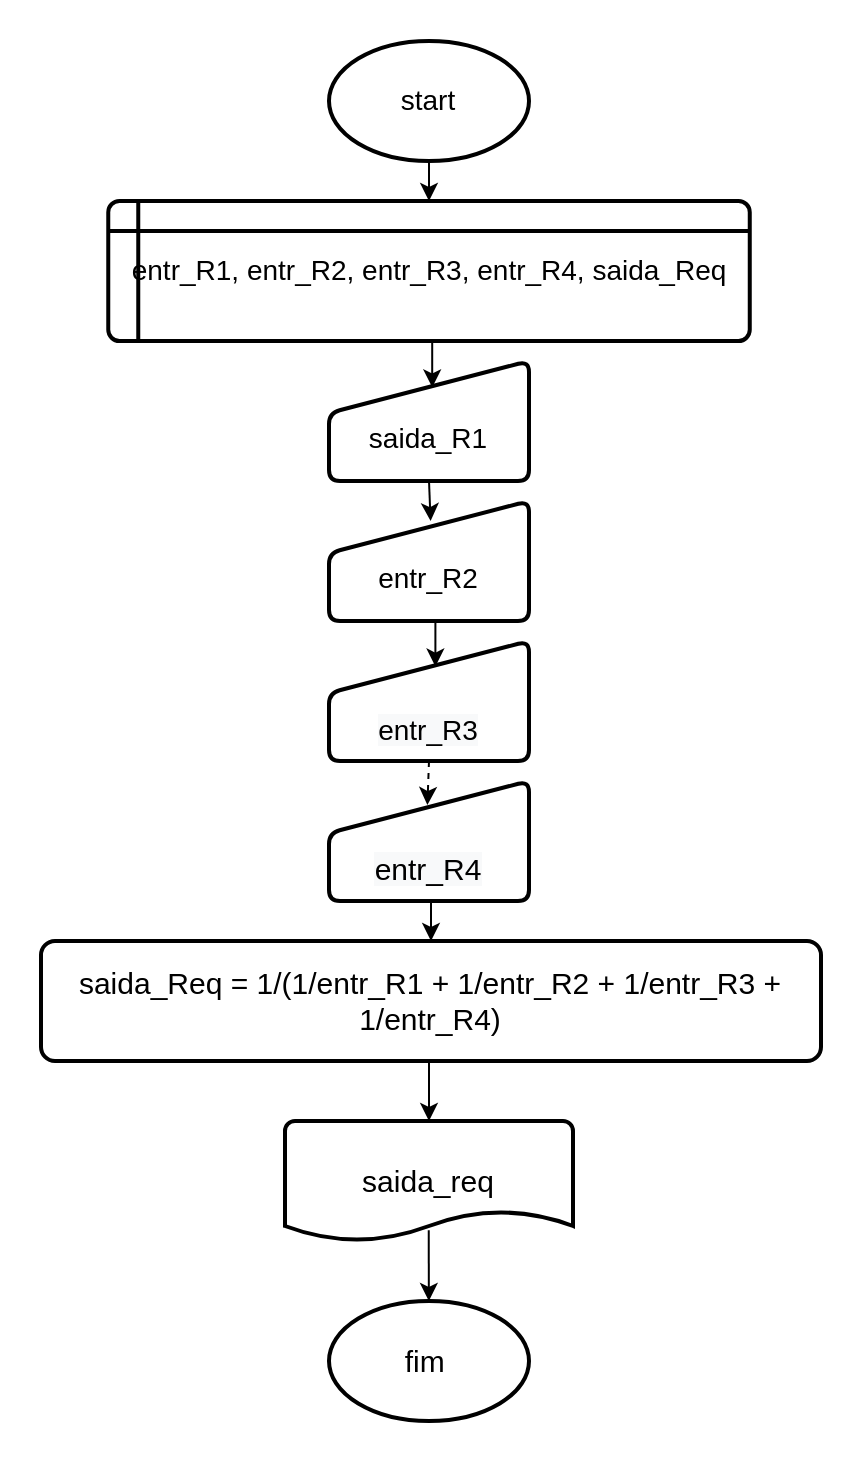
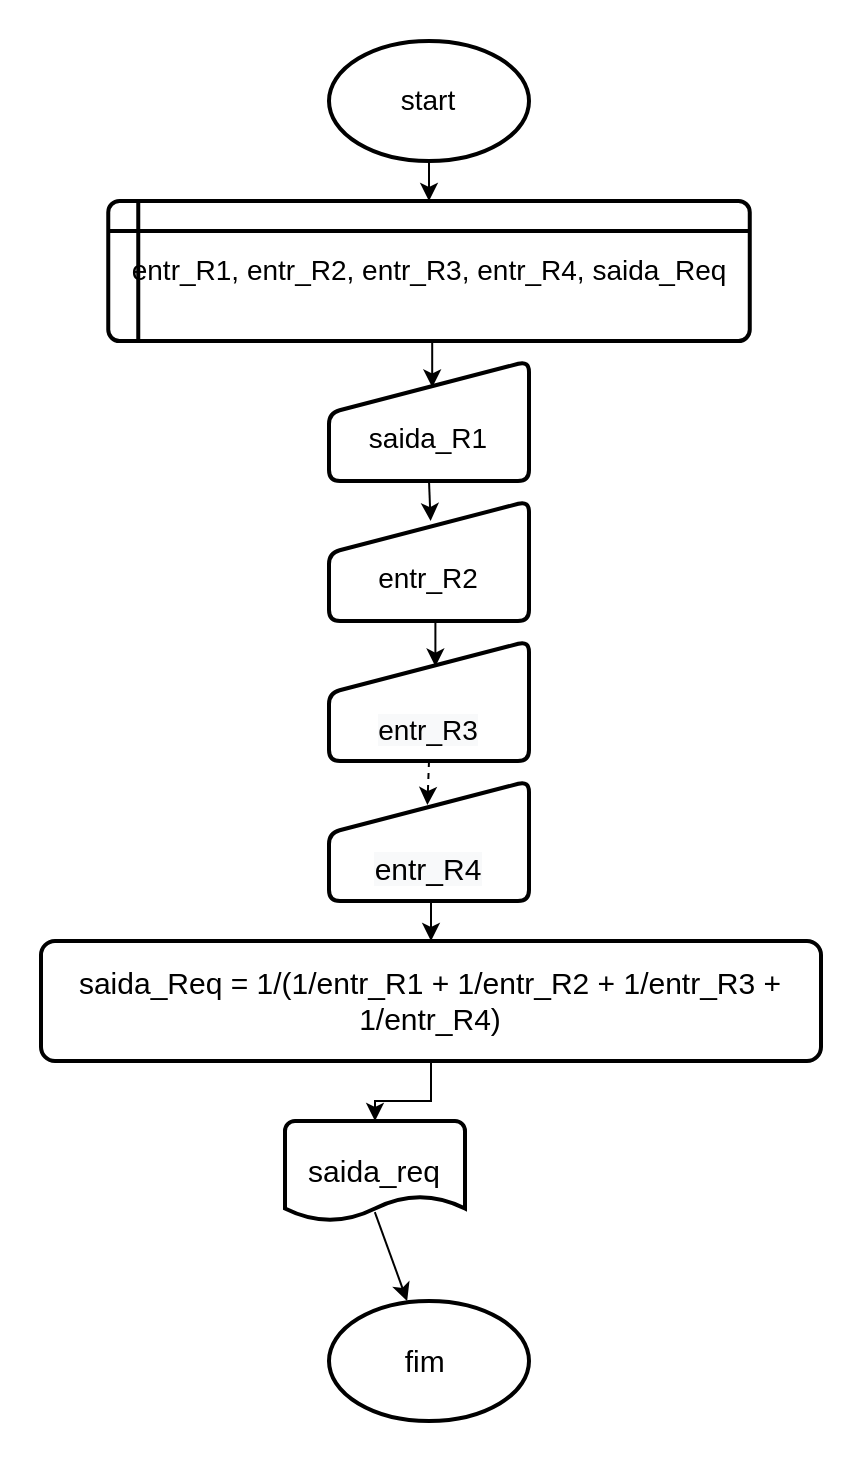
  <mxCell id="0" />
  <mxCell id="1" parent="0" />
  <mxCell id="2" style="edgeStyle=orthogonalEdgeStyle;rounded=0;orthogonalLoop=1;jettySize=auto;html=1;exitX=0.5;exitY=1;exitDx=0;exitDy=0;exitPerimeter=0;entryX=0.5;entryY=0;entryDx=0;entryDy=0;" edge="1" parent="1" source="3" target="5"><mxGeometry relative="1" as="geometry" /></mxCell>
  <mxCell id="3" value="&lt;font style=&quot;font-size: 14px&quot;&gt;start&lt;/font&gt;" style="strokeWidth=2;html=1;shape=mxgraph.flowchart.start_1;whiteSpace=wrap;" vertex="1" parent="1"><mxGeometry x="164" width="100" height="60" as="geometry" y="20" /></mxCell>
  <mxCell id="4" style="edgeStyle=orthogonalEdgeStyle;rounded=0;orthogonalLoop=1;jettySize=auto;html=1;exitX=0.5;exitY=1;exitDx=0;exitDy=0;entryX=0.516;entryY=0.22;entryDx=0;entryDy=0;entryPerimeter=0;" edge="1" parent="1" source="5" target="7"><mxGeometry relative="1" as="geometry" /></mxCell>
  <mxCell id="5" value="&lt;font style=&quot;font-size: 14px&quot;&gt;&lt;font style=&quot;vertical-align: inherit&quot;&gt;&lt;font style=&quot;vertical-align: inherit&quot;&gt;&lt;font style=&quot;vertical-align: inherit&quot;&gt;&lt;font style=&quot;vertical-align: inherit&quot;&gt;entr_R1, entr_R2, entr_R3, entr_R4, saida_Req&lt;/font&gt;&lt;/font&gt;&lt;/font&gt;&lt;/font&gt;&lt;/font&gt;" style="shape=internalStorage;whiteSpace=wrap;html=1;dx=15;dy=15;rounded=1;arcSize=8;strokeWidth=2;" vertex="1" parent="1"><mxGeometry x="53.63" y="100" width="320.75" height="70" as="geometry" /></mxCell>
  <mxCell id="6" style="edgeStyle=orthogonalEdgeStyle;rounded=0;orthogonalLoop=1;jettySize=auto;html=1;exitX=0.5;exitY=1;exitDx=0;exitDy=0;entryX=0.508;entryY=0.167;entryDx=0;entryDy=0;entryPerimeter=0;" edge="1" parent="1" source="7" target="9"><mxGeometry relative="1" as="geometry" /></mxCell>
  <mxCell id="7" value="&lt;span&gt;&lt;font style=&quot;font-size: 14px&quot;&gt;&lt;br&gt;&lt;font style=&quot;vertical-align: inherit&quot;&gt;&lt;font style=&quot;vertical-align: inherit&quot;&gt;saida_R1&lt;/font&gt;&lt;/font&gt;&lt;/font&gt;&lt;/span&gt;" style="html=1;strokeWidth=2;shape=manualInput;whiteSpace=wrap;rounded=1;size=26;arcSize=11;" vertex="1" parent="1"><mxGeometry x="164" y="180" width="100" height="60" as="geometry" /></mxCell>
  <mxCell id="8" style="edgeStyle=orthogonalEdgeStyle;rounded=0;orthogonalLoop=1;jettySize=auto;html=1;exitX=0.5;exitY=1;exitDx=0;exitDy=0;entryX=0.532;entryY=0.213;entryDx=0;entryDy=0;entryPerimeter=0;" edge="1" parent="1" source="9" target="11"><mxGeometry relative="1" as="geometry" /></mxCell>
  <mxCell id="9" value="&lt;span&gt;&lt;font style=&quot;font-size: 14px&quot;&gt;&lt;br&gt;&lt;font style=&quot;vertical-align: inherit&quot;&gt;&lt;font style=&quot;vertical-align: inherit&quot;&gt;entr_R2&lt;/font&gt;&lt;/font&gt;&lt;/font&gt;&lt;/span&gt;" style="html=1;strokeWidth=2;shape=manualInput;whiteSpace=wrap;rounded=1;size=26;arcSize=11;" vertex="1" parent="1"><mxGeometry x="164" y="250" width="100" height="60" as="geometry" /></mxCell>
  <mxCell id="10" style="edgeStyle=orthogonalEdgeStyle;rounded=0;orthogonalLoop=1;jettySize=auto;html=1;exitX=0.5;exitY=1;exitDx=0;exitDy=0;entryX=0.492;entryY=0.2;entryDx=0;entryDy=0;entryPerimeter=0;dashed=1;" edge="1" parent="1" source="11" target="13"><mxGeometry relative="1" as="geometry" /></mxCell>
  <mxCell id="11" value="&lt;br&gt;&lt;br&gt;&lt;font style=&quot;font-size: 14px&quot;&gt;&lt;span style=&quot;color: rgb(0 , 0 , 0) ; font-family: &amp;#34;helvetica&amp;#34; ; font-style: normal ; font-weight: 400 ; letter-spacing: normal ; text-align: center ; text-indent: 0px ; text-transform: none ; word-spacing: 0px ; background-color: rgb(248 , 249 , 250) ; display: inline ; float: none&quot;&gt;&lt;font style=&quot;vertical-align: inherit&quot;&gt;&lt;font style=&quot;vertical-align: inherit&quot;&gt;entr_R3&lt;/font&gt;&lt;/font&gt;&lt;/span&gt;&lt;br&gt;&lt;/font&gt;" style="html=1;strokeWidth=2;shape=manualInput;whiteSpace=wrap;rounded=1;size=26;arcSize=11;" vertex="1" parent="1"><mxGeometry x="164" y="320" width="100" height="60" as="geometry" /></mxCell>
  <mxCell id="12" style="edgeStyle=orthogonalEdgeStyle;rounded=0;orthogonalLoop=1;jettySize=auto;html=1;exitX=0.5;exitY=1;exitDx=0;exitDy=0;entryX=0.5;entryY=0;entryDx=0;entryDy=0;" edge="1" parent="1" source="13" target="15"><mxGeometry relative="1" as="geometry" /></mxCell>
  <mxCell id="13" value="&lt;br&gt;&lt;br&gt;&lt;font style=&quot;font-size: 15px&quot;&gt;&lt;span style=&quot;color: rgb(0 , 0 , 0) ; font-family: &amp;#34;helvetica&amp;#34; ; font-style: normal ; font-weight: 400 ; letter-spacing: normal ; text-align: center ; text-indent: 0px ; text-transform: none ; word-spacing: 0px ; background-color: rgb(248 , 249 , 250) ; display: inline ; float: none&quot;&gt;&lt;font style=&quot;vertical-align: inherit&quot;&gt;&lt;font style=&quot;vertical-align: inherit&quot;&gt;entr_R4&lt;/font&gt;&lt;/font&gt;&lt;/span&gt;&lt;br&gt;&lt;/font&gt;" style="html=1;strokeWidth=2;shape=manualInput;whiteSpace=wrap;rounded=1;size=26;arcSize=11;" vertex="1" parent="1"><mxGeometry x="164" y="390" width="100" height="60" as="geometry" /></mxCell>
  <mxCell id="14" style="edgeStyle=orthogonalEdgeStyle;rounded=0;orthogonalLoop=1;jettySize=auto;html=1;exitX=0.5;exitY=1;exitDx=0;exitDy=0;entryX=0.5;entryY=0;entryDx=0;entryDy=0;entryPerimeter=0;" edge="1" parent="1" source="15" target="17"><mxGeometry relative="1" as="geometry" /></mxCell>
  <mxCell id="15" value="&lt;font style=&quot;font-size: 15px&quot;&gt;&lt;font style=&quot;vertical-align: inherit&quot;&gt;&lt;font style=&quot;vertical-align: inherit&quot;&gt;&lt;font style=&quot;vertical-align: inherit&quot;&gt;&lt;font style=&quot;vertical-align: inherit&quot;&gt;saida_Req = 1/(1/entr_R1 + 1/entr_R2 + 1/entr_R3 + 1/entr_R4)&lt;/font&gt;&lt;/font&gt;&lt;/font&gt;&lt;/font&gt;&lt;/font&gt;" style="rounded=1;whiteSpace=wrap;html=1;absoluteArcSize=1;arcSize=14;strokeWidth=2;" vertex="1" parent="1"><mxGeometry x="20" y="470" width="390" height="60" as="geometry" /></mxCell>
  <mxCell id="16" value="" style="edgeStyle=none;rounded=0;orthogonalLoop=1;jettySize=auto;html=1;exitX=0.499;exitY=0.911;exitDx=0;exitDy=0;exitPerimeter=0;" edge="1" parent="1" source="17" target="18"><mxGeometry relative="1" as="geometry" /></mxCell>
- <mxCell id="17" value="&lt;span style=&quot;font-size: 15px&quot;&gt;saida_req&lt;/span&gt;" style="strokeWidth=2;html=1;shape=mxgraph.flowchart.document2;whiteSpace=wrap;size=0.25;" vertex="1" parent="1"><mxGeometry x="142" y="560" width="144" height="60" as="geometry" /></mxCell>
+ <mxCell id="17" value="&lt;span style=&quot;font-size: 15px&quot;&gt;saida_req&lt;/span&gt;" style="strokeWidth=2;html=1;shape=mxgraph.flowchart.document2;whiteSpace=wrap;size=0.25;" vertex="1" parent="1"><mxGeometry x="142" y="560" width="90" height="50" as="geometry" /></mxCell>
  <mxCell id="18" value="&lt;font style=&quot;font-size: 15px&quot;&gt;fim&lt;/font&gt;&amp;nbsp;" style="strokeWidth=2;html=1;shape=mxgraph.flowchart.start_1;whiteSpace=wrap;" vertex="1" parent="1"><mxGeometry x="164" y="650" width="100" height="60" as="geometry" /></mxCell>
